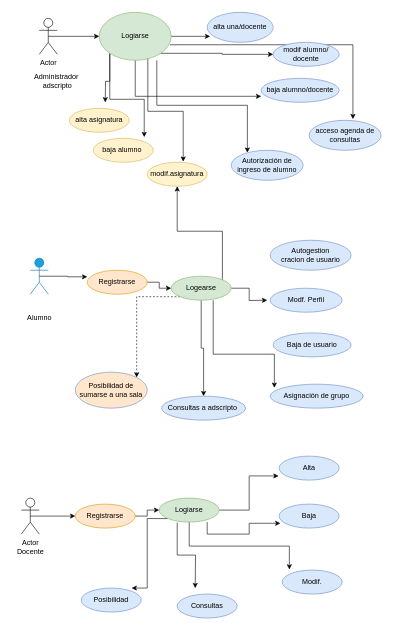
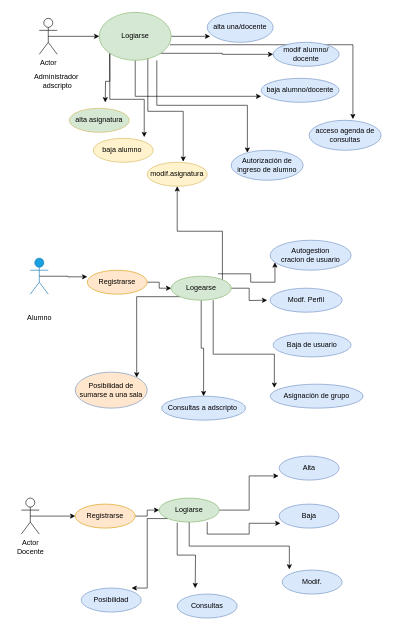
  <mxCell id="0" />
  <mxCell id="1" parent="0" />
  <mxCell id="2" value="Administrador&amp;nbsp;&lt;br&gt;adscripto" style="text;html=1;align=center;verticalAlign=middle;resizable=0;points=[];autosize=1;strokeColor=none;" vertex="1" parent="1"><mxGeometry x="50" y="120" width="90" height="30" as="geometry" /></mxCell>
  <mxCell id="3" style="edgeStyle=orthogonalEdgeStyle;rounded=0;orthogonalLoop=1;jettySize=auto;html=1;exitX=1;exitY=0.5;exitDx=0;exitDy=0;entryX=0.045;entryY=0.8;entryDx=0;entryDy=0;entryPerimeter=0;" edge="1" parent="1" source="11" target="12"><mxGeometry relative="1" as="geometry" /></mxCell>
  <mxCell id="4" style="edgeStyle=orthogonalEdgeStyle;rounded=0;orthogonalLoop=1;jettySize=auto;html=1;exitX=1;exitY=1;exitDx=0;exitDy=0;entryX=0;entryY=0.5;entryDx=0;entryDy=0;" edge="1" parent="1" source="11" target="13"><mxGeometry relative="1" as="geometry" /></mxCell>
  <mxCell id="5" style="edgeStyle=orthogonalEdgeStyle;rounded=0;orthogonalLoop=1;jettySize=auto;html=1;exitX=0.5;exitY=1;exitDx=0;exitDy=0;entryX=0;entryY=0.75;entryDx=0;entryDy=0;entryPerimeter=0;" edge="1" parent="1" source="11" target="14"><mxGeometry relative="1" as="geometry" /></mxCell>
  <mxCell id="6" style="edgeStyle=orthogonalEdgeStyle;rounded=0;orthogonalLoop=1;jettySize=auto;html=1;exitX=0;exitY=1;exitDx=0;exitDy=0;" edge="1" parent="1" source="11"><mxGeometry relative="1" as="geometry"><mxPoint x="175" y="170" as="targetPoint" /></mxGeometry></mxCell>
  <mxCell id="7" style="edgeStyle=orthogonalEdgeStyle;rounded=0;orthogonalLoop=1;jettySize=auto;html=1;exitX=0;exitY=1;exitDx=0;exitDy=0;entryX=0.85;entryY=-0.05;entryDx=0;entryDy=0;entryPerimeter=0;" edge="1" parent="1" source="11" target="16"><mxGeometry relative="1" as="geometry" /></mxCell>
  <mxCell id="8" style="edgeStyle=orthogonalEdgeStyle;rounded=0;orthogonalLoop=1;jettySize=auto;html=1;exitX=0.675;exitY=0.938;exitDx=0;exitDy=0;exitPerimeter=0;entryX=0.6;entryY=-0.025;entryDx=0;entryDy=0;entryPerimeter=0;" edge="1" parent="1" source="11" target="17"><mxGeometry relative="1" as="geometry"><mxPoint x="305" y="250" as="targetPoint" /></mxGeometry></mxCell>
  <mxCell id="9" style="edgeStyle=orthogonalEdgeStyle;rounded=0;orthogonalLoop=1;jettySize=auto;html=1;exitX=0.8;exitY=1;exitDx=0;exitDy=0;entryX=0.225;entryY=0.08;entryDx=0;entryDy=0;entryPerimeter=0;exitPerimeter=0;" edge="1" parent="1" source="11" target="18"><mxGeometry relative="1" as="geometry" /></mxCell>
  <mxCell id="10" style="edgeStyle=orthogonalEdgeStyle;rounded=0;orthogonalLoop=1;jettySize=auto;html=1;exitX=0.983;exitY=0.675;exitDx=0;exitDy=0;entryX=0.608;entryY=-0.04;entryDx=0;entryDy=0;entryPerimeter=0;exitPerimeter=0;" edge="1" parent="1" source="11" target="19"><mxGeometry relative="1" as="geometry" /></mxCell>
  <mxCell id="11" value="Logiarse" style="ellipse;whiteSpace=wrap;html=1;fillColor=#d5e8d4;strokeColor=#82b366;" vertex="1" parent="1"><mxGeometry x="165" y="20" width="120" height="80" as="geometry" /></mxCell>
  <mxCell id="12" value="alta una/docente" style="ellipse;whiteSpace=wrap;html=1;align=center;newEdgeStyle={&quot;edgeStyle&quot;:&quot;entityRelationEdgeStyle&quot;,&quot;startArrow&quot;:&quot;none&quot;,&quot;endArrow&quot;:&quot;none&quot;,&quot;segment&quot;:10,&quot;curved&quot;:1};treeFolding=1;treeMoving=1;fillColor=#dae8fc;strokeColor=#6c8ebf;" vertex="1" parent="1"><mxGeometry x="345" y="20" width="110" height="50" as="geometry" /></mxCell>
  <mxCell id="13" value="modif alumno/&lt;br&gt;docente" style="ellipse;whiteSpace=wrap;html=1;align=center;newEdgeStyle={&quot;edgeStyle&quot;:&quot;entityRelationEdgeStyle&quot;,&quot;startArrow&quot;:&quot;none&quot;,&quot;endArrow&quot;:&quot;none&quot;,&quot;segment&quot;:10,&quot;curved&quot;:1};treeFolding=1;treeMoving=1;fillColor=#dae8fc;strokeColor=#6c8ebf;" vertex="1" parent="1"><mxGeometry x="455" y="70" width="110" height="40" as="geometry" /></mxCell>
  <mxCell id="14" value="baja alumno/docente" style="ellipse;whiteSpace=wrap;html=1;align=center;newEdgeStyle={&quot;edgeStyle&quot;:&quot;entityRelationEdgeStyle&quot;,&quot;startArrow&quot;:&quot;none&quot;,&quot;endArrow&quot;:&quot;none&quot;,&quot;segment&quot;:10,&quot;curved&quot;:1};treeFolding=1;treeMoving=1;fillColor=#dae8fc;strokeColor=#6c8ebf;" vertex="1" parent="1"><mxGeometry x="435" y="130" width="130" height="40" as="geometry" /></mxCell>
- <mxCell id="15" value="alta asignatura" style="ellipse;whiteSpace=wrap;html=1;align=center;newEdgeStyle={&quot;edgeStyle&quot;:&quot;entityRelationEdgeStyle&quot;,&quot;startArrow&quot;:&quot;none&quot;,&quot;endArrow&quot;:&quot;none&quot;,&quot;segment&quot;:10,&quot;curved&quot;:1};treeFolding=1;treeMoving=1;fillColor=#fff2cc;strokeColor=#d6b656;" vertex="1" parent="1"><mxGeometry x="115" y="180" width="100" height="40" as="geometry" /></mxCell>
+ <mxCell id="15" value="alta asignatura" style="ellipse;whiteSpace=wrap;html=1;align=center;newEdgeStyle={&quot;edgeStyle&quot;:&quot;entityRelationEdgeStyle&quot;,&quot;startArrow&quot;:&quot;none&quot;,&quot;endArrow&quot;:&quot;none&quot;,&quot;segment&quot;:10,&quot;curved&quot;:1};treeFolding=1;treeMoving=1;fillColor=#d5e8d4;strokeColor=#d6b656;" vertex="1" parent="1"><mxGeometry x="115" y="180" width="100" height="40" as="geometry" /></mxCell>
  <mxCell id="16" value="baja alumno&amp;nbsp;" style="ellipse;whiteSpace=wrap;html=1;align=center;newEdgeStyle={&quot;edgeStyle&quot;:&quot;entityRelationEdgeStyle&quot;,&quot;startArrow&quot;:&quot;none&quot;,&quot;endArrow&quot;:&quot;none&quot;,&quot;segment&quot;:10,&quot;curved&quot;:1};treeFolding=1;treeMoving=1;fillColor=#fff2cc;strokeColor=#d6b656;" vertex="1" parent="1"><mxGeometry x="155" y="230" width="100" height="40" as="geometry" /></mxCell>
  <mxCell id="17" value="modif.asignatura" style="ellipse;whiteSpace=wrap;html=1;align=center;newEdgeStyle={&quot;edgeStyle&quot;:&quot;entityRelationEdgeStyle&quot;,&quot;startArrow&quot;:&quot;none&quot;,&quot;endArrow&quot;:&quot;none&quot;,&quot;segment&quot;:10,&quot;curved&quot;:1};treeFolding=1;treeMoving=1;fillColor=#fff2cc;strokeColor=#d6b656;" vertex="1" parent="1"><mxGeometry x="245" y="270" width="100" height="40" as="geometry" /></mxCell>
  <mxCell id="18" value="Autorización de ingreso de alumno" style="ellipse;whiteSpace=wrap;html=1;align=center;newEdgeStyle={&quot;edgeStyle&quot;:&quot;entityRelationEdgeStyle&quot;,&quot;startArrow&quot;:&quot;none&quot;,&quot;endArrow&quot;:&quot;none&quot;,&quot;segment&quot;:10,&quot;curved&quot;:1};treeFolding=1;treeMoving=1;fillColor=#dae8fc;strokeColor=#6c8ebf;" vertex="1" parent="1"><mxGeometry x="385" y="250" width="120" height="50" as="geometry" /></mxCell>
  <mxCell id="19" value="acceso agenda de consultas" style="ellipse;whiteSpace=wrap;html=1;align=center;newEdgeStyle={&quot;edgeStyle&quot;:&quot;entityRelationEdgeStyle&quot;,&quot;startArrow&quot;:&quot;none&quot;,&quot;endArrow&quot;:&quot;none&quot;,&quot;segment&quot;:10,&quot;curved&quot;:1};treeFolding=1;treeMoving=1;fillColor=#dae8fc;strokeColor=#6c8ebf;" vertex="1" parent="1"><mxGeometry x="515" y="200" width="120" height="50" as="geometry" /></mxCell>
  <mxCell id="20" style="edgeStyle=orthogonalEdgeStyle;rounded=0;orthogonalLoop=1;jettySize=auto;html=1;exitX=0.5;exitY=0.5;exitDx=0;exitDy=0;exitPerimeter=0;entryX=0;entryY=0.5;entryDx=0;entryDy=0;" edge="1" parent="1" source="21" target="11"><mxGeometry relative="1" as="geometry" /></mxCell>
  <mxCell id="21" value="Actor" style="shape=umlActor;verticalLabelPosition=bottom;verticalAlign=top;html=1;" vertex="1" parent="1"><mxGeometry x="65" y="30" width="30" height="60" as="geometry" /></mxCell>
  <mxCell id="22" style="edgeStyle=orthogonalEdgeStyle;rounded=0;orthogonalLoop=1;jettySize=auto;html=1;exitX=0.5;exitY=0.5;exitDx=0;exitDy=0;exitPerimeter=0;entryX=0;entryY=0.275;entryDx=0;entryDy=0;entryPerimeter=0;" edge="1" parent="1" source="23" target="26"><mxGeometry relative="1" as="geometry" /></mxCell>
  <mxCell id="23" value="Actor" style="shape=umlActor;verticalLabelPosition=bottom;verticalAlign=top;html=1;fillColor=#1ba1e2;strokeColor=#006EAF;fontColor=#ffffff;" vertex="1" parent="1"><mxGeometry x="50" y="430" width="30" height="60" as="geometry" /></mxCell>
  <mxCell id="24" value="Alumno" style="text;html=1;align=center;verticalAlign=middle;resizable=0;points=[];autosize=1;strokeColor=none;" vertex="1" parent="1"><mxGeometry x="35" y="520" width="60" height="20" as="geometry" /></mxCell>
  <mxCell id="25" style="edgeStyle=orthogonalEdgeStyle;rounded=0;orthogonalLoop=1;jettySize=auto;html=1;exitX=1;exitY=0.5;exitDx=0;exitDy=0;entryX=0;entryY=0.5;entryDx=0;entryDy=0;" edge="1" parent="1" source="26" target="33"><mxGeometry relative="1" as="geometry" /></mxCell>
  <mxCell id="26" value="Registrarse" style="ellipse;whiteSpace=wrap;html=1;align=center;fillColor=#ffe6cc;strokeColor=#d79b00;" vertex="1" parent="1"><mxGeometry x="145" y="450" width="100" height="40" as="geometry" /></mxCell>
+ <mxCell id="27" style="edgeStyle=orthogonalEdgeStyle;rounded=0;orthogonalLoop=1;jettySize=auto;html=1;exitX=0.78;exitY=-0.1;exitDx=0;exitDy=0;entryX=0.059;entryY=0.74;entryDx=0;entryDy=0;entryPerimeter=0;exitPerimeter=0;" edge="1" parent="1" source="33" target="34"><mxGeometry relative="1" as="geometry" /></mxCell>
  <mxCell id="28" style="edgeStyle=orthogonalEdgeStyle;rounded=0;orthogonalLoop=1;jettySize=auto;html=1;exitX=1;exitY=0.5;exitDx=0;exitDy=0;" edge="1" parent="1" source="33"><mxGeometry relative="1" as="geometry"><mxPoint x="445" y="500" as="targetPoint" /></mxGeometry></mxCell>
  <mxCell id="29" style="edgeStyle=orthogonalEdgeStyle;rounded=0;orthogonalLoop=1;jettySize=auto;html=1;exitX=1;exitY=1;exitDx=0;exitDy=0;" edge="1" parent="1" source="33" target="17"><mxGeometry relative="1" as="geometry" /></mxCell>
  <mxCell id="30" style="edgeStyle=orthogonalEdgeStyle;rounded=0;orthogonalLoop=1;jettySize=auto;html=1;exitX=0.5;exitY=1;exitDx=0;exitDy=0;entryX=0.5;entryY=0;entryDx=0;entryDy=0;" edge="1" parent="1" source="33" target="38"><mxGeometry relative="1" as="geometry" /></mxCell>
  <mxCell id="31" style="edgeStyle=orthogonalEdgeStyle;rounded=0;orthogonalLoop=1;jettySize=auto;html=1;exitX=0.7;exitY=1;exitDx=0;exitDy=0;entryX=0.045;entryY=0.15;entryDx=0;entryDy=0;entryPerimeter=0;exitPerimeter=0;" edge="1" parent="1" source="33" target="37"><mxGeometry relative="1" as="geometry"><Array as="points"><mxPoint x="355" y="590" /><mxPoint x="457" y="590" /></Array></mxGeometry></mxCell>
- <mxCell id="32" style="edgeStyle=orthogonalEdgeStyle;rounded=0;orthogonalLoop=1;jettySize=auto;html=1;exitX=0;exitY=1;exitDx=0;exitDy=0;entryX=1;entryY=0;entryDx=0;entryDy=0;dashed=1;" edge="1" parent="1" source="33" target="39"><mxGeometry relative="1" as="geometry" /></mxCell>
+ <mxCell id="32" style="edgeStyle=orthogonalEdgeStyle;rounded=0;orthogonalLoop=1;jettySize=auto;html=1;exitX=0;exitY=1;exitDx=0;exitDy=0;entryX=1;entryY=0;entryDx=0;entryDy=0;" edge="1" parent="1" source="33" target="39"><mxGeometry relative="1" as="geometry" /></mxCell>
  <mxCell id="33" value="Logearse" style="ellipse;whiteSpace=wrap;html=1;align=center;fillColor=#d5e8d4;strokeColor=#82b366;" vertex="1" parent="1"><mxGeometry x="285" y="460" width="100" height="40" as="geometry" /></mxCell>
  <mxCell id="34" value="Autogestion&lt;br&gt;cracion de usuario" style="ellipse;whiteSpace=wrap;html=1;align=center;fillColor=#dae8fc;strokeColor=#6c8ebf;" vertex="1" parent="1"><mxGeometry x="450" y="400" width="135" height="50" as="geometry" /></mxCell>
  <mxCell id="35" value="Modf. Perfil" style="ellipse;whiteSpace=wrap;html=1;align=center;fillColor=#dae8fc;strokeColor=#6c8ebf;" vertex="1" parent="1"><mxGeometry x="450" y="480" width="120" height="40" as="geometry" /></mxCell>
  <mxCell id="36" value="Baja de usuario" style="ellipse;whiteSpace=wrap;html=1;align=center;fillColor=#dae8fc;strokeColor=#6c8ebf;" vertex="1" parent="1"><mxGeometry x="455" y="554.5" width="130" height="40" as="geometry" /></mxCell>
  <mxCell id="37" value="Asignación de grupo" style="ellipse;whiteSpace=wrap;html=1;align=center;fillColor=#dae8fc;strokeColor=#6c8ebf;" vertex="1" parent="1"><mxGeometry x="450" y="640" width="155" height="40" as="geometry" /></mxCell>
  <mxCell id="38" value="Consultas a adscripto&amp;nbsp;" style="ellipse;whiteSpace=wrap;html=1;align=center;fillColor=#dae8fc;strokeColor=#6c8ebf;" vertex="1" parent="1"><mxGeometry x="269" y="660" width="140" height="40" as="geometry" /></mxCell>
  <mxCell id="39" value="Posibilidad de sumarse a una sala" style="ellipse;whiteSpace=wrap;html=1;align=center;fillColor=#ffe6cc;strokeColor=#6c8ebf;" vertex="1" parent="1"><mxGeometry x="125" y="620" width="120" height="60" as="geometry" /></mxCell>
  <mxCell id="40" style="edgeStyle=orthogonalEdgeStyle;rounded=0;orthogonalLoop=1;jettySize=auto;html=1;exitX=0.5;exitY=0.5;exitDx=0;exitDy=0;exitPerimeter=0;entryX=0;entryY=0.5;entryDx=0;entryDy=0;" edge="1" parent="1" source="41" target="44"><mxGeometry relative="1" as="geometry" /></mxCell>
  <mxCell id="41" value="Actor" style="shape=umlActor;verticalLabelPosition=bottom;verticalAlign=top;html=1;" vertex="1" parent="1"><mxGeometry x="35" y="830" width="30" height="60" as="geometry" /></mxCell>
  <mxCell id="42" value="Docente" style="text;html=1;align=center;verticalAlign=middle;resizable=0;points=[];autosize=1;strokeColor=none;" vertex="1" parent="1"><mxGeometry x="20" y="910" width="60" height="20" as="geometry" /></mxCell>
  <mxCell id="43" style="edgeStyle=orthogonalEdgeStyle;rounded=0;orthogonalLoop=1;jettySize=auto;html=1;exitX=1;exitY=0.5;exitDx=0;exitDy=0;entryX=0;entryY=0.5;entryDx=0;entryDy=0;" edge="1" parent="1" source="44" target="50"><mxGeometry relative="1" as="geometry" /></mxCell>
  <mxCell id="44" value="Registrarse" style="ellipse;whiteSpace=wrap;html=1;align=center;fillColor=#ffe6cc;strokeColor=#d79b00;" vertex="1" parent="1"><mxGeometry x="125" y="840" width="100" height="40" as="geometry" /></mxCell>
  <mxCell id="45" style="edgeStyle=orthogonalEdgeStyle;rounded=0;orthogonalLoop=1;jettySize=auto;html=1;exitX=1;exitY=0.5;exitDx=0;exitDy=0;entryX=-0.01;entryY=0.825;entryDx=0;entryDy=0;entryPerimeter=0;" edge="1" parent="1" source="50" target="51"><mxGeometry relative="1" as="geometry" /></mxCell>
  <mxCell id="46" style="edgeStyle=orthogonalEdgeStyle;rounded=0;orthogonalLoop=1;jettySize=auto;html=1;entryX=0.02;entryY=0.8;entryDx=0;entryDy=0;entryPerimeter=0;exitX=0.8;exitY=1;exitDx=0;exitDy=0;exitPerimeter=0;" edge="1" parent="1" source="50" target="52"><mxGeometry relative="1" as="geometry"><mxPoint x="335" y="890" as="sourcePoint" /></mxGeometry></mxCell>
  <mxCell id="47" style="edgeStyle=orthogonalEdgeStyle;rounded=0;orthogonalLoop=1;jettySize=auto;html=1;exitX=0.5;exitY=1;exitDx=0;exitDy=0;entryX=0.12;entryY=-0.025;entryDx=0;entryDy=0;entryPerimeter=0;" edge="1" parent="1" source="50" target="53"><mxGeometry relative="1" as="geometry" /></mxCell>
  <mxCell id="48" style="edgeStyle=orthogonalEdgeStyle;rounded=0;orthogonalLoop=1;jettySize=auto;html=1;exitX=0.3;exitY=1.025;exitDx=0;exitDy=0;exitPerimeter=0;" edge="1" parent="1" source="50"><mxGeometry relative="1" as="geometry"><mxPoint x="325" y="980" as="targetPoint" /><mxPoint x="245" y="900" as="sourcePoint" /></mxGeometry></mxCell>
  <mxCell id="49" style="edgeStyle=orthogonalEdgeStyle;rounded=0;orthogonalLoop=1;jettySize=auto;html=1;exitX=0;exitY=1;exitDx=0;exitDy=0;entryX=0.84;entryY=0;entryDx=0;entryDy=0;entryPerimeter=0;" edge="1" parent="1" source="50" target="55"><mxGeometry relative="1" as="geometry"><Array as="points"><mxPoint x="245" y="864" /><mxPoint x="245" y="980" /></Array></mxGeometry></mxCell>
  <mxCell id="50" value="Logiarse" style="ellipse;whiteSpace=wrap;html=1;align=center;fillColor=#d5e8d4;strokeColor=#82b366;" vertex="1" parent="1"><mxGeometry x="265" y="830" width="100" height="40" as="geometry" /></mxCell>
  <mxCell id="51" value="Alta" style="ellipse;whiteSpace=wrap;html=1;align=center;fillColor=#dae8fc;strokeColor=#6c8ebf;" vertex="1" parent="1"><mxGeometry x="465" y="760" width="100" height="40" as="geometry" /></mxCell>
  <mxCell id="52" value="Baja" style="ellipse;whiteSpace=wrap;html=1;align=center;fillColor=#dae8fc;strokeColor=#6c8ebf;" vertex="1" parent="1"><mxGeometry x="465" y="840" width="100" height="40" as="geometry" /></mxCell>
  <mxCell id="53" value="Modif." style="ellipse;whiteSpace=wrap;html=1;align=center;fillColor=#dae8fc;strokeColor=#6c8ebf;" vertex="1" parent="1"><mxGeometry x="470" y="950" width="100" height="40" as="geometry" /></mxCell>
  <mxCell id="54" value="Consultas" style="ellipse;whiteSpace=wrap;html=1;align=center;fillColor=#dae8fc;strokeColor=#6c8ebf;" vertex="1" parent="1"><mxGeometry x="295" y="990" width="100" height="40" as="geometry" /></mxCell>
  <mxCell id="55" value="Posibilidad" style="ellipse;whiteSpace=wrap;html=1;align=center;fillColor=#dae8fc;strokeColor=#6c8ebf;" vertex="1" parent="1"><mxGeometry x="135" y="980" width="100" height="40" as="geometry" /></mxCell>
